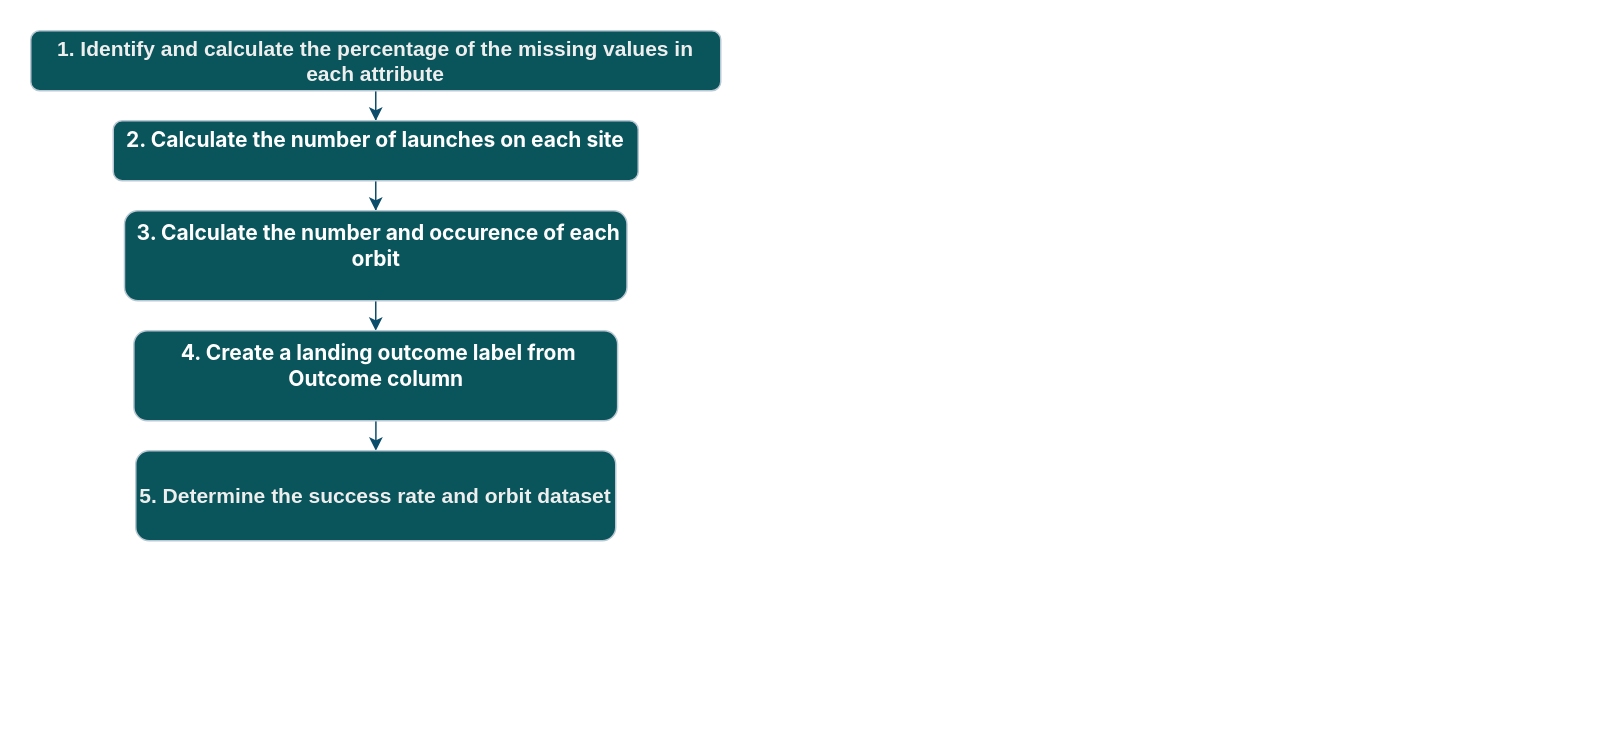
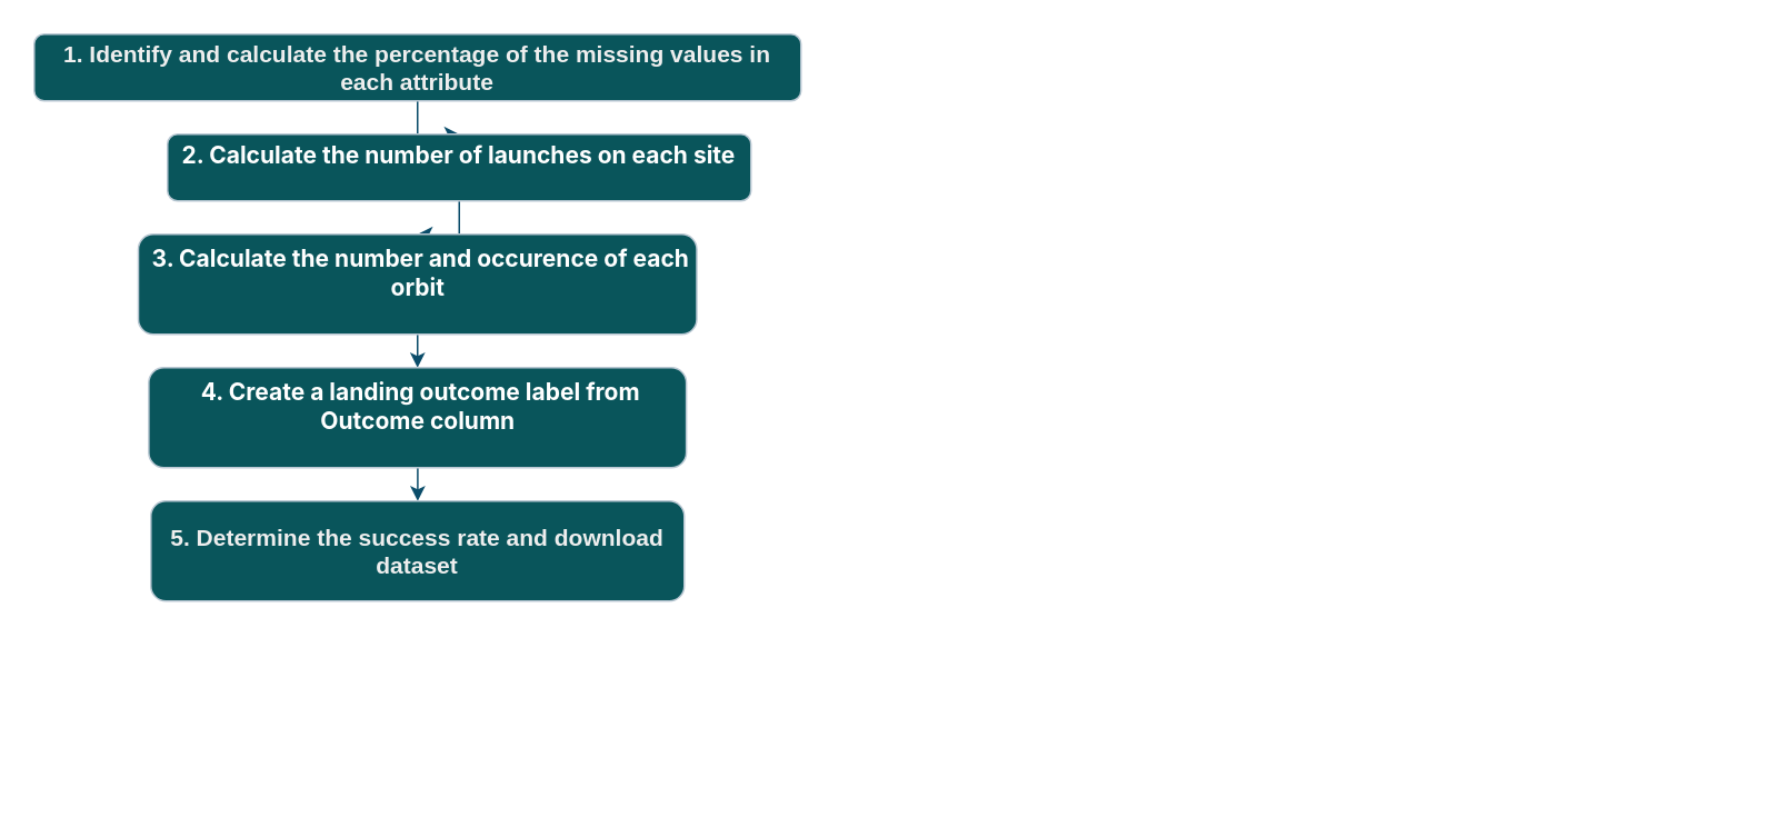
  <mxCell id="0" />
  <mxCell id="1" parent="0" />
  <mxCell id="2" value="" style="edgeStyle=orthogonalEdgeStyle;rounded=0;orthogonalLoop=1;jettySize=auto;html=1;labelBackgroundColor=none;strokeColor=#0B4D6A;fontColor=default;align=center;verticalAlign=middle;fontSize=14;" edge="1" parent="1" source="3" target="5"><mxGeometry relative="1" as="geometry" /></mxCell>
  <mxCell id="3" value="&lt;b style=&quot;font-size: 14px;&quot;&gt;1. Identify and calculate the percentage of the missing values in each attribute&lt;/b&gt;" style="rounded=1;whiteSpace=wrap;html=1;labelBackgroundColor=none;fillColor=#09555B;strokeColor=#BAC8D3;fontColor=#EEEEEE;align=center;verticalAlign=middle;fontSize=14;" vertex="1" parent="1"><mxGeometry x="20" y="20" width="460" height="40" as="geometry" /></mxCell>
  <mxCell id="4" value="" style="edgeStyle=orthogonalEdgeStyle;rounded=0;orthogonalLoop=1;jettySize=auto;html=1;labelBackgroundColor=none;strokeColor=#0B4D6A;fontColor=default;align=center;verticalAlign=middle;fontSize=14;" edge="1" parent="1" source="5" target="7"><mxGeometry relative="1" as="geometry" /></mxCell>
- <mxCell id="5" value="&lt;h3 style=&quot;border-color: var(--border-color); box-sizing: unset; line-height: var(--jp-content-heading-line-height); margin-top: calc(0.5 * var(--jp-content-heading-margin-top)); font-size: 14px; font-family: -apple-system, BlinkMacSystemFont, &amp;quot;Segoe UI&amp;quot;, Helvetica, Arial, sans-serif, &amp;quot;Apple Color Emoji&amp;quot;, &amp;quot;Segoe UI Emoji&amp;quot;, &amp;quot;Segoe UI Symbol&amp;quot;;&quot; id=&quot;TASK-1:-Calculate-the-number-of-launches-on-each-site&quot;&gt;&lt;font style=&quot;border-color: var(--border-color); font-size: 14px;&quot; color=&quot;#ffffff&quot;&gt;2. Calculate the number of launches on each site&lt;/font&gt;&lt;/h3&gt;" style="rounded=1;whiteSpace=wrap;html=1;labelBackgroundColor=none;fillColor=#09555B;strokeColor=#BAC8D3;fontColor=#EEEEEE;align=center;verticalAlign=middle;fontSize=14;" vertex="1" parent="1"><mxGeometry x="75" y="80" width="350" height="40" as="geometry" /></mxCell>
+ <mxCell id="5" value="&lt;h3 style=&quot;border-color: var(--border-color); box-sizing: unset; line-height: var(--jp-content-heading-line-height); margin-top: calc(0.5 * var(--jp-content-heading-margin-top)); font-size: 14px; font-family: -apple-system, BlinkMacSystemFont, &amp;quot;Segoe UI&amp;quot;, Helvetica, Arial, sans-serif, &amp;quot;Apple Color Emoji&amp;quot;, &amp;quot;Segoe UI Emoji&amp;quot;, &amp;quot;Segoe UI Symbol&amp;quot;;&quot; id=&quot;TASK-1:-Calculate-the-number-of-launches-on-each-site&quot;&gt;&lt;font style=&quot;border-color: var(--border-color); font-size: 14px;&quot; color=&quot;#ffffff&quot;&gt;2. Calculate the number of launches on each site&lt;/font&gt;&lt;/h3&gt;" style="rounded=1;whiteSpace=wrap;html=1;labelBackgroundColor=none;fillColor=#09555B;strokeColor=#BAC8D3;fontColor=#EEEEEE;align=center;verticalAlign=middle;fontSize=14;" vertex="1" parent="1"><mxGeometry x="100" y="80" width="350" height="40" as="geometry" /></mxCell>
  <mxCell id="6" value="" style="edgeStyle=orthogonalEdgeStyle;rounded=0;orthogonalLoop=1;jettySize=auto;html=1;labelBackgroundColor=none;strokeColor=#0B4D6A;fontColor=default;align=center;verticalAlign=middle;fontSize=14;" edge="1" parent="1" source="7" target="9"><mxGeometry relative="1" as="geometry" /></mxCell>
  <mxCell id="7" value="&lt;h3 style=&quot;border-color: var(--border-color); box-sizing: unset; line-height: var(--jp-content-heading-line-height); margin-top: calc(0.5 * var(--jp-content-heading-margin-top)); font-size: 14px; font-family: -apple-system, BlinkMacSystemFont, &amp;quot;Segoe UI&amp;quot;, Helvetica, Arial, sans-serif, &amp;quot;Apple Color Emoji&amp;quot;, &amp;quot;Segoe UI Emoji&amp;quot;, &amp;quot;Segoe UI Symbol&amp;quot;;&quot; id=&quot;TASK-1:-Calculate-the-number-of-launches-on-each-site&quot;&gt;&lt;font style=&quot;border-color: var(--border-color); font-size: 14px;&quot; color=&quot;#ffffff&quot;&gt;&amp;nbsp;3. Calculate the number and occurence of each orbit&lt;/font&gt;&lt;/h3&gt;" style="rounded=1;whiteSpace=wrap;html=1;labelBackgroundColor=none;fillColor=#09555B;strokeColor=#BAC8D3;fontColor=#EEEEEE;align=center;verticalAlign=middle;fontSize=14;" vertex="1" parent="1"><mxGeometry x="82.5" y="140" width="335" height="60" as="geometry" /></mxCell>
  <mxCell id="8" value="" style="edgeStyle=orthogonalEdgeStyle;rounded=0;orthogonalLoop=1;jettySize=auto;html=1;labelBackgroundColor=none;strokeColor=#0B4D6A;fontColor=default;align=center;verticalAlign=middle;fontSize=14;" edge="1" parent="1" source="9" target="10"><mxGeometry relative="1" as="geometry" /></mxCell>
  <mxCell id="9" value="&lt;h3 style=&quot;border-color: var(--border-color); box-sizing: unset; line-height: var(--jp-content-heading-line-height); margin-top: calc(0.5 * var(--jp-content-heading-margin-top)); font-size: 14px; font-family: -apple-system, BlinkMacSystemFont, &amp;quot;Segoe UI&amp;quot;, Helvetica, Arial, sans-serif, &amp;quot;Apple Color Emoji&amp;quot;, &amp;quot;Segoe UI Emoji&amp;quot;, &amp;quot;Segoe UI Symbol&amp;quot;;&quot; id=&quot;TASK-1:-Calculate-the-number-of-launches-on-each-site&quot;&gt;&lt;font style=&quot;border-color: var(--border-color); font-size: 14px;&quot; color=&quot;#ffffff&quot;&gt;&amp;nbsp;4. Create a landing outcome label from Outcome column&lt;/font&gt;&lt;/h3&gt;" style="whiteSpace=wrap;html=1;rounded=1;labelBackgroundColor=none;fillColor=#09555B;strokeColor=#BAC8D3;fontColor=#EEEEEE;align=center;verticalAlign=middle;fontSize=14;" vertex="1" parent="1"><mxGeometry x="88.75" y="220" width="322.5" height="60" as="geometry" /></mxCell>
- <mxCell id="10" value="&lt;b style=&quot;font-size: 14px;&quot;&gt;5. Determine the success rate and orbit dataset&lt;/b&gt;" style="whiteSpace=wrap;html=1;rounded=1;labelBackgroundColor=none;fillColor=#09555B;strokeColor=#BAC8D3;fontColor=#EEEEEE;align=center;verticalAlign=middle;fontSize=14;" vertex="1" parent="1"><mxGeometry x="90" y="300" width="320" height="60" as="geometry" /></mxCell>
+ <mxCell id="10" value="&lt;b style=&quot;font-size: 14px;&quot;&gt;5. Determine the success rate and download dataset&lt;/b&gt;" style="whiteSpace=wrap;html=1;rounded=1;labelBackgroundColor=none;fillColor=#09555B;strokeColor=#BAC8D3;fontColor=#EEEEEE;align=center;verticalAlign=middle;fontSize=14;" vertex="1" parent="1"><mxGeometry x="90" y="300" width="320" height="60" as="geometry" /></mxCell>
  <mxCell id="11" value="&lt;h3 style=&quot;border-color: var(--border-color); font-style: normal; font-variant-ligatures: normal; font-variant-caps: normal; letter-spacing: normal; orphans: 2; text-indent: 0px; text-transform: none; widows: 2; word-spacing: 0px; -webkit-text-stroke-width: 0px; text-decoration-thickness: initial; text-decoration-style: initial; text-decoration-color: initial; box-sizing: unset; line-height: var(--jp-content-heading-line-height); margin-top: calc(0.5 * var(--jp-content-heading-margin-top)); font-size: var(--jp-content-font-size3); color: rgba(0, 0, 0, 0.87); font-family: -apple-system, BlinkMacSystemFont, &amp;quot;Segoe UI&amp;quot;, Helvetica, Arial, sans-serif, &amp;quot;Apple Color Emoji&amp;quot;, &amp;quot;Segoe UI Emoji&amp;quot;, &amp;quot;Segoe UI Symbol&amp;quot;; text-align: start; background-color: rgb(255, 255, 255);&quot; id=&quot;TASK-1:-Calculate-the-number-of-launches-on-each-site&quot;&gt;&lt;br&gt;&lt;/h3&gt;" style="text;whiteSpace=wrap;html=1;fontColor=#EEEEEE;labelBackgroundColor=none;" vertex="1" parent="1"><mxGeometry x="460" y="70" width="300" height="50" as="geometry" /></mxCell>
  <mxCell id="12" value="&lt;h3 style=&quot;border-color: var(--border-color); font-style: normal; font-variant-ligatures: normal; font-variant-caps: normal; letter-spacing: normal; orphans: 2; text-indent: 0px; text-transform: none; widows: 2; word-spacing: 0px; -webkit-text-stroke-width: 0px; text-decoration-thickness: initial; text-decoration-style: initial; text-decoration-color: initial; box-sizing: unset; line-height: var(--jp-content-heading-line-height); margin-top: calc(0.5 * var(--jp-content-heading-margin-top)); margin-bottom: calc(0.5 * var(--jp-content-heading-margin-bottom)); font-size: var(--jp-content-font-size3); color: rgba(0, 0, 0, 0.87); font-family: -apple-system, BlinkMacSystemFont, &amp;quot;Segoe UI&amp;quot;, Helvetica, Arial, sans-serif, &amp;quot;Apple Color Emoji&amp;quot;, &amp;quot;Segoe UI Emoji&amp;quot;, &amp;quot;Segoe UI Symbol&amp;quot;; text-align: start; background-color: rgb(255, 255, 255);&quot; id=&quot;TASK-2:-Calculate-the-number-and-occurrence-of-each-orbit&quot;&gt;&lt;br&gt;&lt;/h3&gt;" style="text;whiteSpace=wrap;html=1;fontColor=#EEEEEE;labelBackgroundColor=none;" vertex="1" parent="1"><mxGeometry x="730" y="220" width="320" height="40" as="geometry" /></mxCell>
  <mxCell id="13" value="&lt;h3 style=&quot;border-color: var(--border-color); font-style: normal; font-variant-ligatures: normal; font-variant-caps: normal; letter-spacing: normal; orphans: 2; text-indent: 0px; text-transform: none; widows: 2; word-spacing: 0px; -webkit-text-stroke-width: 0px; text-decoration-thickness: initial; text-decoration-style: initial; text-decoration-color: initial; box-sizing: unset; line-height: var(--jp-content-heading-line-height); margin-top: calc(0.5 * var(--jp-content-heading-margin-top)); margin-bottom: calc(0.5 * var(--jp-content-heading-margin-bottom)); font-size: var(--jp-content-font-size3); color: rgba(0, 0, 0, 0.87); font-family: -apple-system, BlinkMacSystemFont, &amp;quot;Segoe UI&amp;quot;, Helvetica, Arial, sans-serif, &amp;quot;Apple Color Emoji&amp;quot;, &amp;quot;Segoe UI Emoji&amp;quot;, &amp;quot;Segoe UI Symbol&amp;quot;; text-align: start; background-color: rgb(255, 255, 255);&quot; id=&quot;TASK-2:-Calculate-the-number-and-occurrence-of-each-orbit&quot;&gt;&lt;br&gt;&lt;/h3&gt;" style="text;whiteSpace=wrap;html=1;fontColor=#EEEEEE;labelBackgroundColor=none;" vertex="1" parent="1"><mxGeometry x="320" y="440" width="320" height="40" as="geometry" /></mxCell>
  <mxCell id="14" value="&lt;h3 style=&quot;border-color: var(--border-color); font-style: normal; font-variant-ligatures: normal; font-variant-caps: normal; letter-spacing: normal; orphans: 2; text-indent: 0px; text-transform: none; widows: 2; word-spacing: 0px; -webkit-text-stroke-width: 0px; text-decoration-thickness: initial; text-decoration-style: initial; text-decoration-color: initial; box-sizing: unset; line-height: var(--jp-content-heading-line-height); margin-top: calc(0.5 * var(--jp-content-heading-margin-top)); margin-bottom: calc(0.5 * var(--jp-content-heading-margin-bottom)); font-size: var(--jp-content-font-size3); color: rgba(0, 0, 0, 0.87); font-family: -apple-system, BlinkMacSystemFont, &amp;quot;Segoe UI&amp;quot;, Helvetica, Arial, sans-serif, &amp;quot;Apple Color Emoji&amp;quot;, &amp;quot;Segoe UI Emoji&amp;quot;, &amp;quot;Segoe UI Symbol&amp;quot;; text-align: start; background-color: rgb(255, 255, 255);&quot; id=&quot;TASK-2:-Calculate-the-number-and-occurrence-of-each-orbit&quot;&gt;&lt;br&gt;&lt;/h3&gt;" style="text;whiteSpace=wrap;html=1;fontColor=#EEEEEE;labelBackgroundColor=none;" vertex="1" parent="1"><mxGeometry x="110" y="440" width="320" height="40" as="geometry" /></mxCell>
